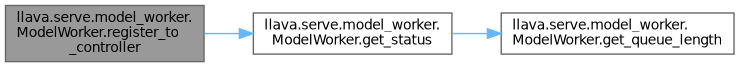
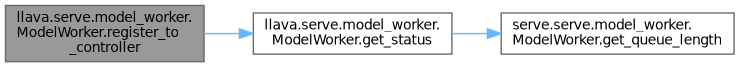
  digraph {
    rankdir=LR
    node [color=grey40 fillcolor=white fontname=Helvetica fontsize=10 shape=box style=filled]
    edge [color=steelblue1 fontname=Helvetica fontsize=10 labelfontname=Helvetica labelfontsize=10 style=solid]
    n1 [color=gray40 fillcolor=grey60 fontcolor=black height=0.2 label="llava.serve.model_worker.\lModelWorker.register_to\l_controller" width=0.4]
    n2 [height=0.2 label="llava.serve.model_worker.\lModelWorker.get_status" width=0.4]
-   n3 [height=0.2 label="llava.serve.model_worker.\lModelWorker.get_queue_length" width=0.4]
+   n3 [height=0.2 label="serve.serve.model_worker.\lModelWorker.get_queue_length" width=0.4]
    n1 -> n2
    n2 -> n3
  }
